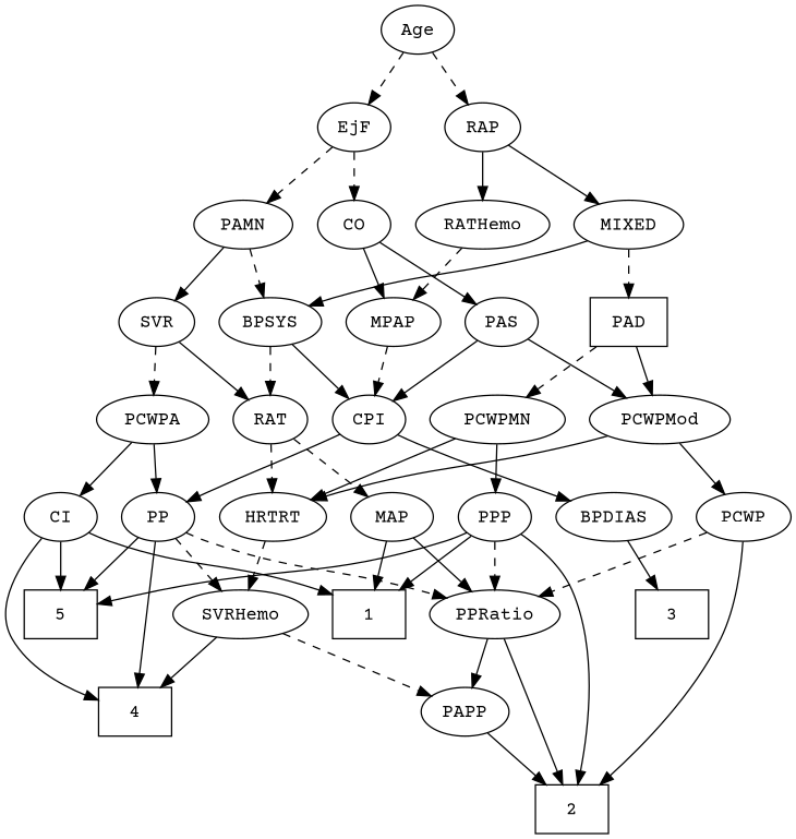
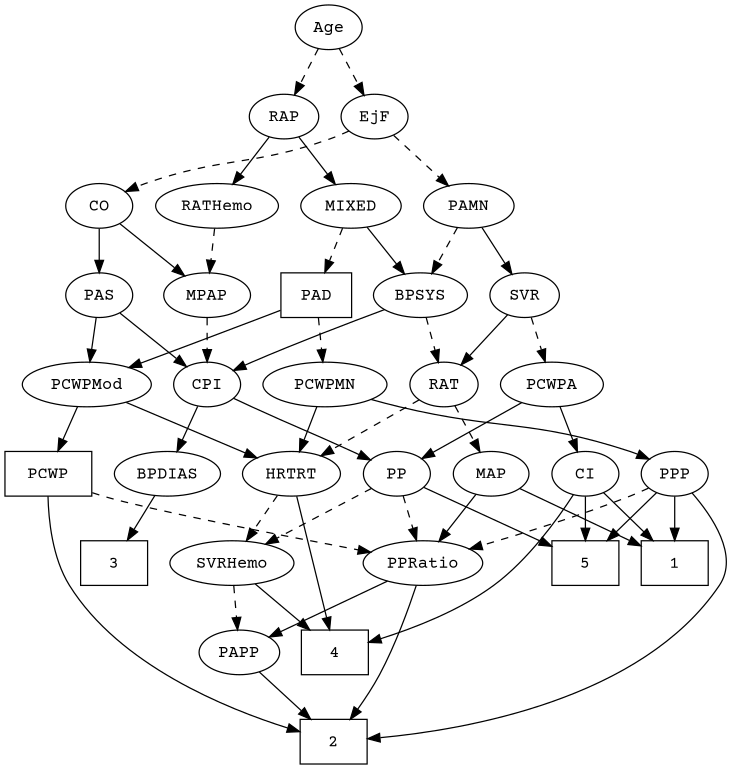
  strict digraph {
    fontname="Courier Prime"
    node [fontname="Courier Prime"]
    edge [fontname="Courier Prime" style=solid]
    1 [height=0.5 shape=box width=0.75]
    2 [height=0.5 shape=box width=0.75]
    3 [height=0.5 shape=box width=0.75]
    4 [height=0.5 shape=box width=0.75]
    5 [height=0.5 shape=box width=0.75]
    Age [height=0.5 width=0.75]
    EjF [height=0.5 width=0.75]
    RAP [height=0.5 width=0.77632]
    CO [height=0.5 width=0.75]
    PAMN [height=0.5 width=1.011]
    MIXED [height=0.5 width=1.1193]
    RATHemo [height=0.5 width=1.3721]
    MPAP [height=0.5 width=0.97491]
    PAS [height=0.5 width=0.75]
    BPSYS [height=0.5 width=1.0471]
    SVR [height=0.5 width=0.77632]
    PAD [height=0.5 shape=box width=0.79437]
    CPI [height=0.5 width=0.75]
    PCWPMod [height=0.5 width=1.4443]
    RAT [height=0.5 width=0.75827]
    PCWPA [height=0.5 width=1.1555]
    PCWPMN [height=0.5 width=1.3902]
    BPDIAS [height=0.5 width=1.1735]
    PP [height=0.5 width=0.75]
    MAP [height=0.5 width=0.84854]
    HRTRT [height=0.5 width=1.1013]
-   PCWP [height=0.5 width=0.97491]
+   PCWP [height=0.5 width=0.97491 shape=box]
    PPP [height=0.5 width=0.75]
    SVRHemo [height=0.5 width=1.3902]
    PPRatio [height=0.5 width=1.1013]
    CI [height=0.5 width=0.75]
    PAPP [height=0.5 width=0.88464]
    Age -> EjF [style=dashed]
    Age -> RAP [style=dashed]
    EjF -> CO [style=dashed]
    EjF -> PAMN [style=dashed]
    RAP -> MIXED
    RAP -> RATHemo
    CO -> MPAP
    CO -> PAS
    PAMN -> BPSYS [style=dashed]
    PAMN -> SVR
    MIXED -> BPSYS
    MIXED -> PAD [style=dashed]
    RATHemo -> MPAP [style=dashed]
    MPAP -> CPI [style=dashed]
    PAS -> CPI
    PAS -> PCWPMod
    BPSYS -> CPI
    BPSYS -> RAT [style=dashed]
    SVR -> RAT
    SVR -> PCWPA [style=dashed]
    PAD -> PCWPMod
    PAD -> PCWPMN [style=dashed]
    CPI -> BPDIAS
    CPI -> PP
    PCWPMod -> HRTRT
    PCWPMod -> PCWP
    RAT -> MAP [style=dashed]
    RAT -> HRTRT [style=dashed]
    PCWPA -> PP
    PCWPA -> CI
    PCWPMN -> HRTRT
    PCWPMN -> PPP
    BPDIAS -> 3
    PP -> 5
    PP -> SVRHemo [style=dashed]
    PP -> PPRatio [style=dashed]
    MAP -> 1
    MAP -> PPRatio
-   PP -> 4
+   HRTRT -> 4
    HRTRT -> SVRHemo [style=dashed]
    PCWP -> 2
    PCWP -> PPRatio [style=dashed]
    PPP -> 1
    PPP -> 2
    PPP -> 5
    PPP -> PPRatio [style=dashed]
    SVRHemo -> 4
    SVRHemo -> PAPP [style=dashed]
    PPRatio -> 2
    PPRatio -> PAPP
    CI -> 1
    CI -> 4
    CI -> 5
    PAPP -> 2
  }
